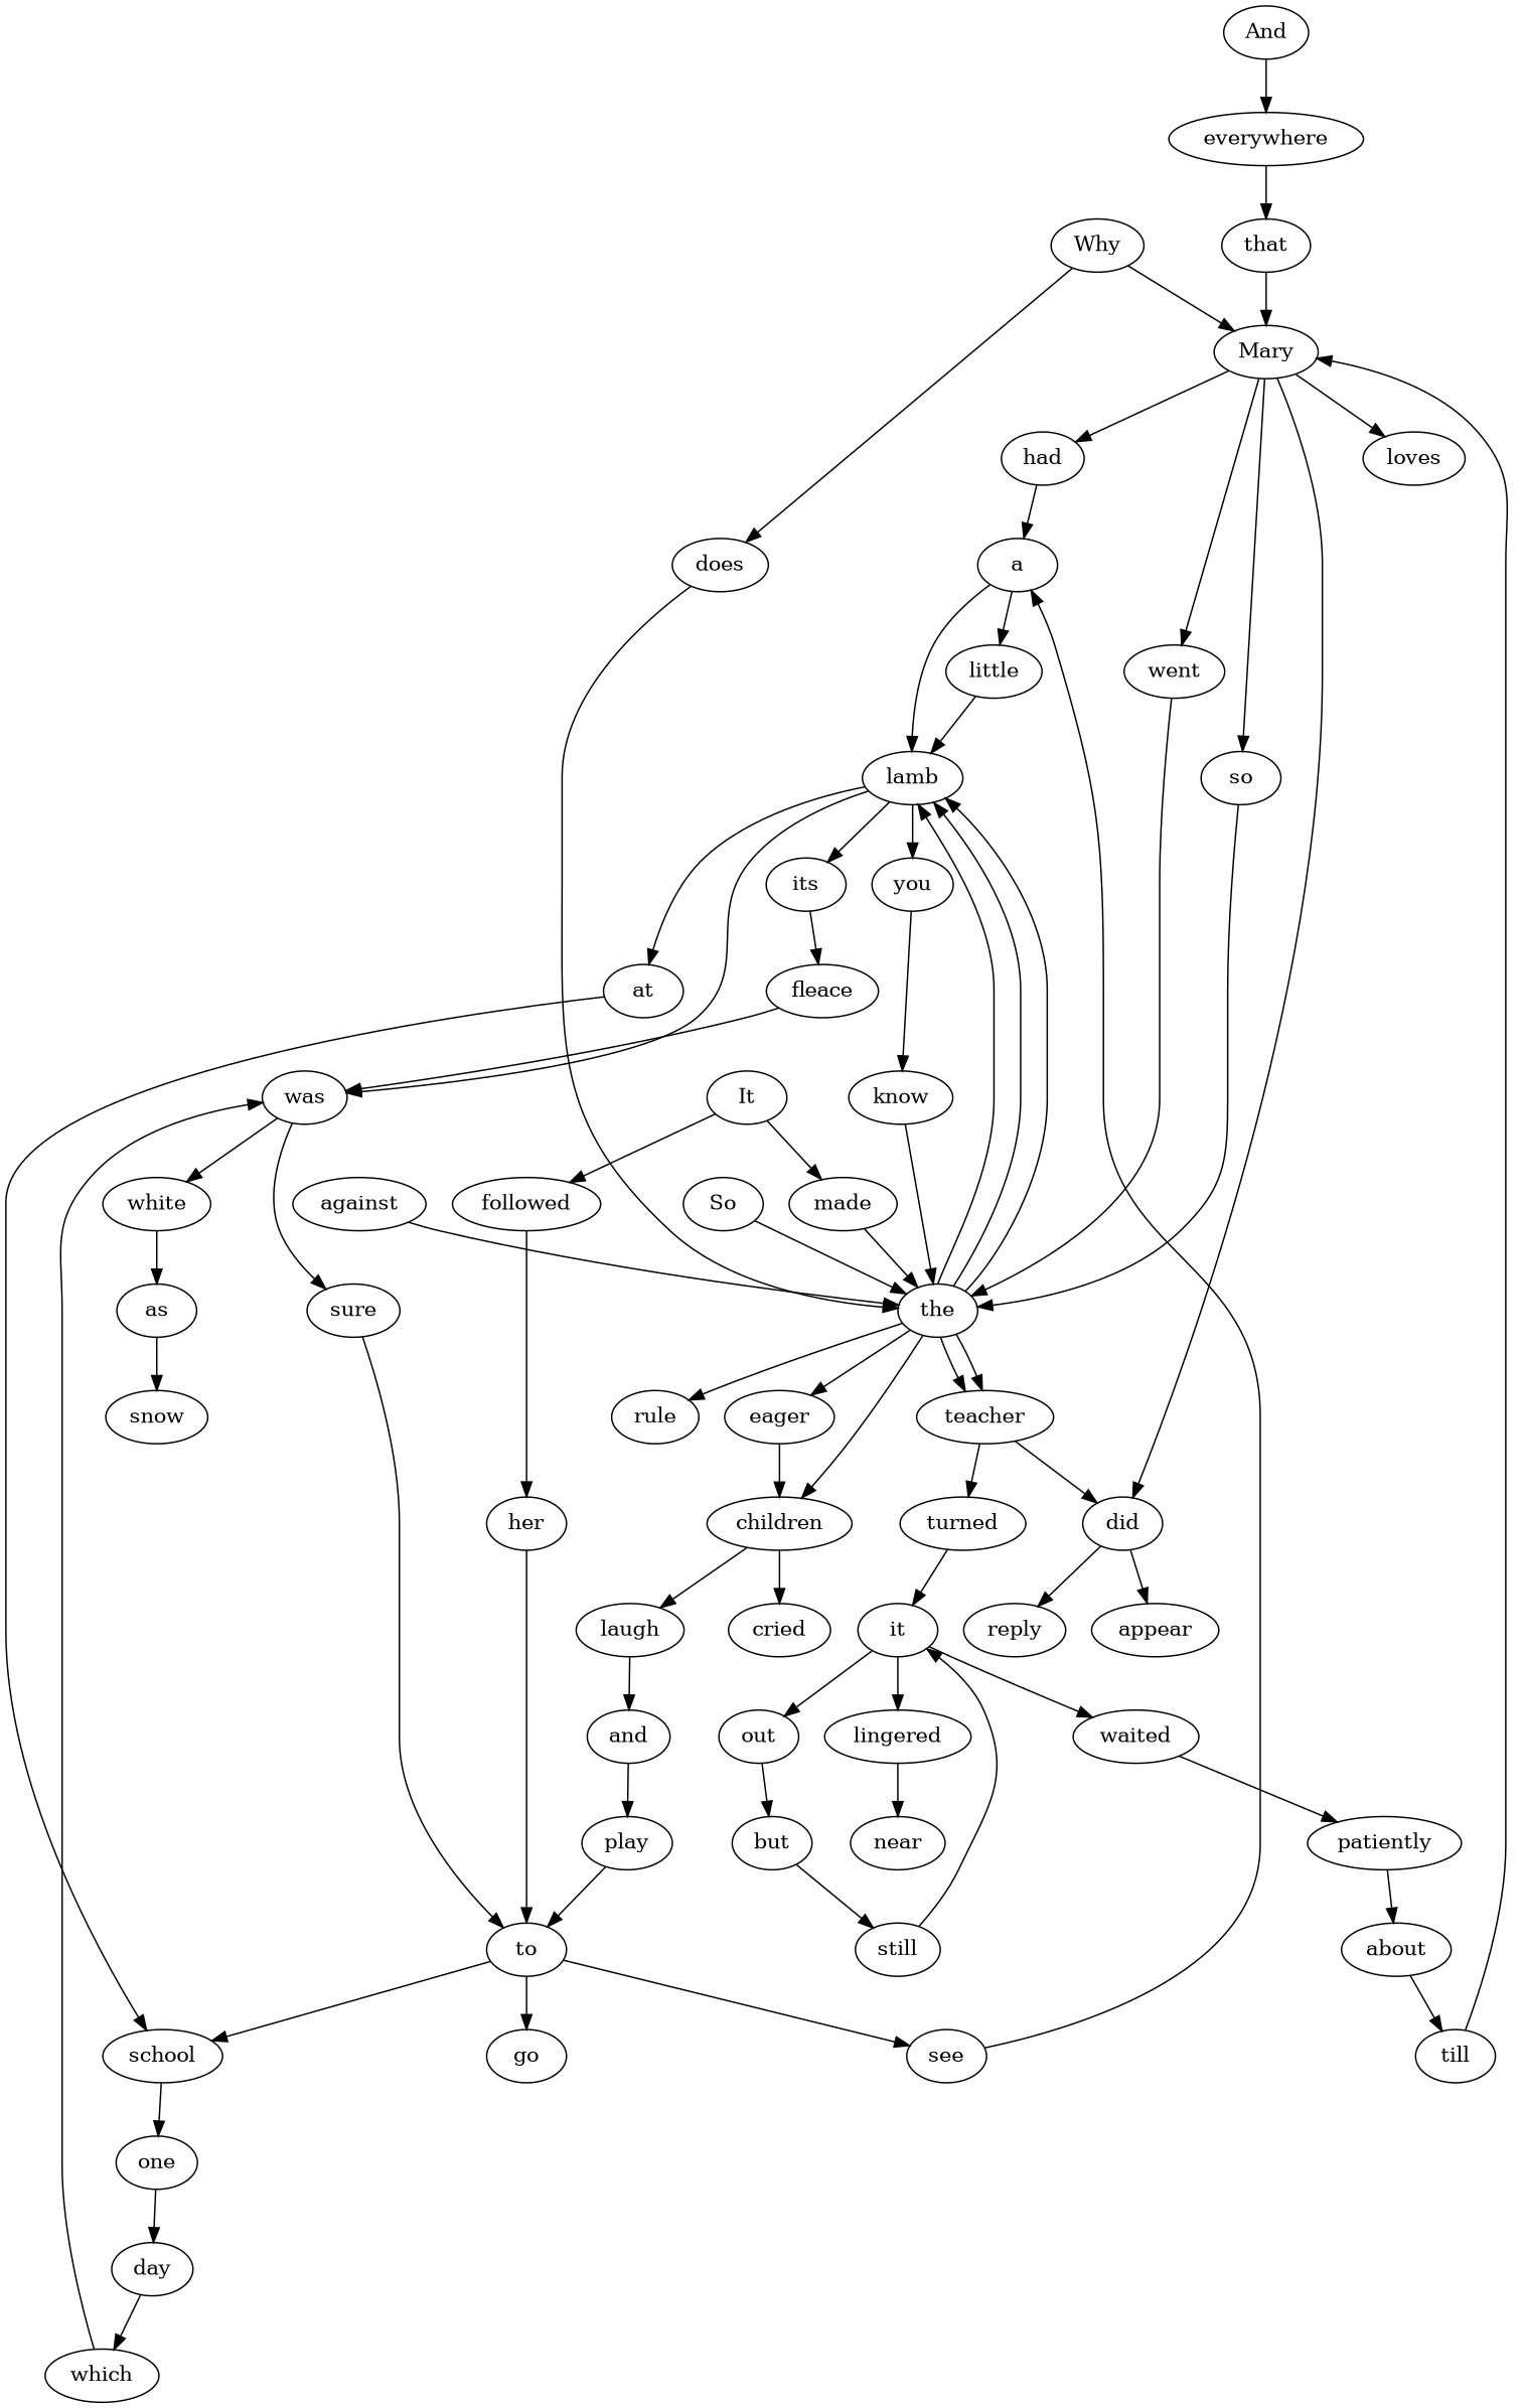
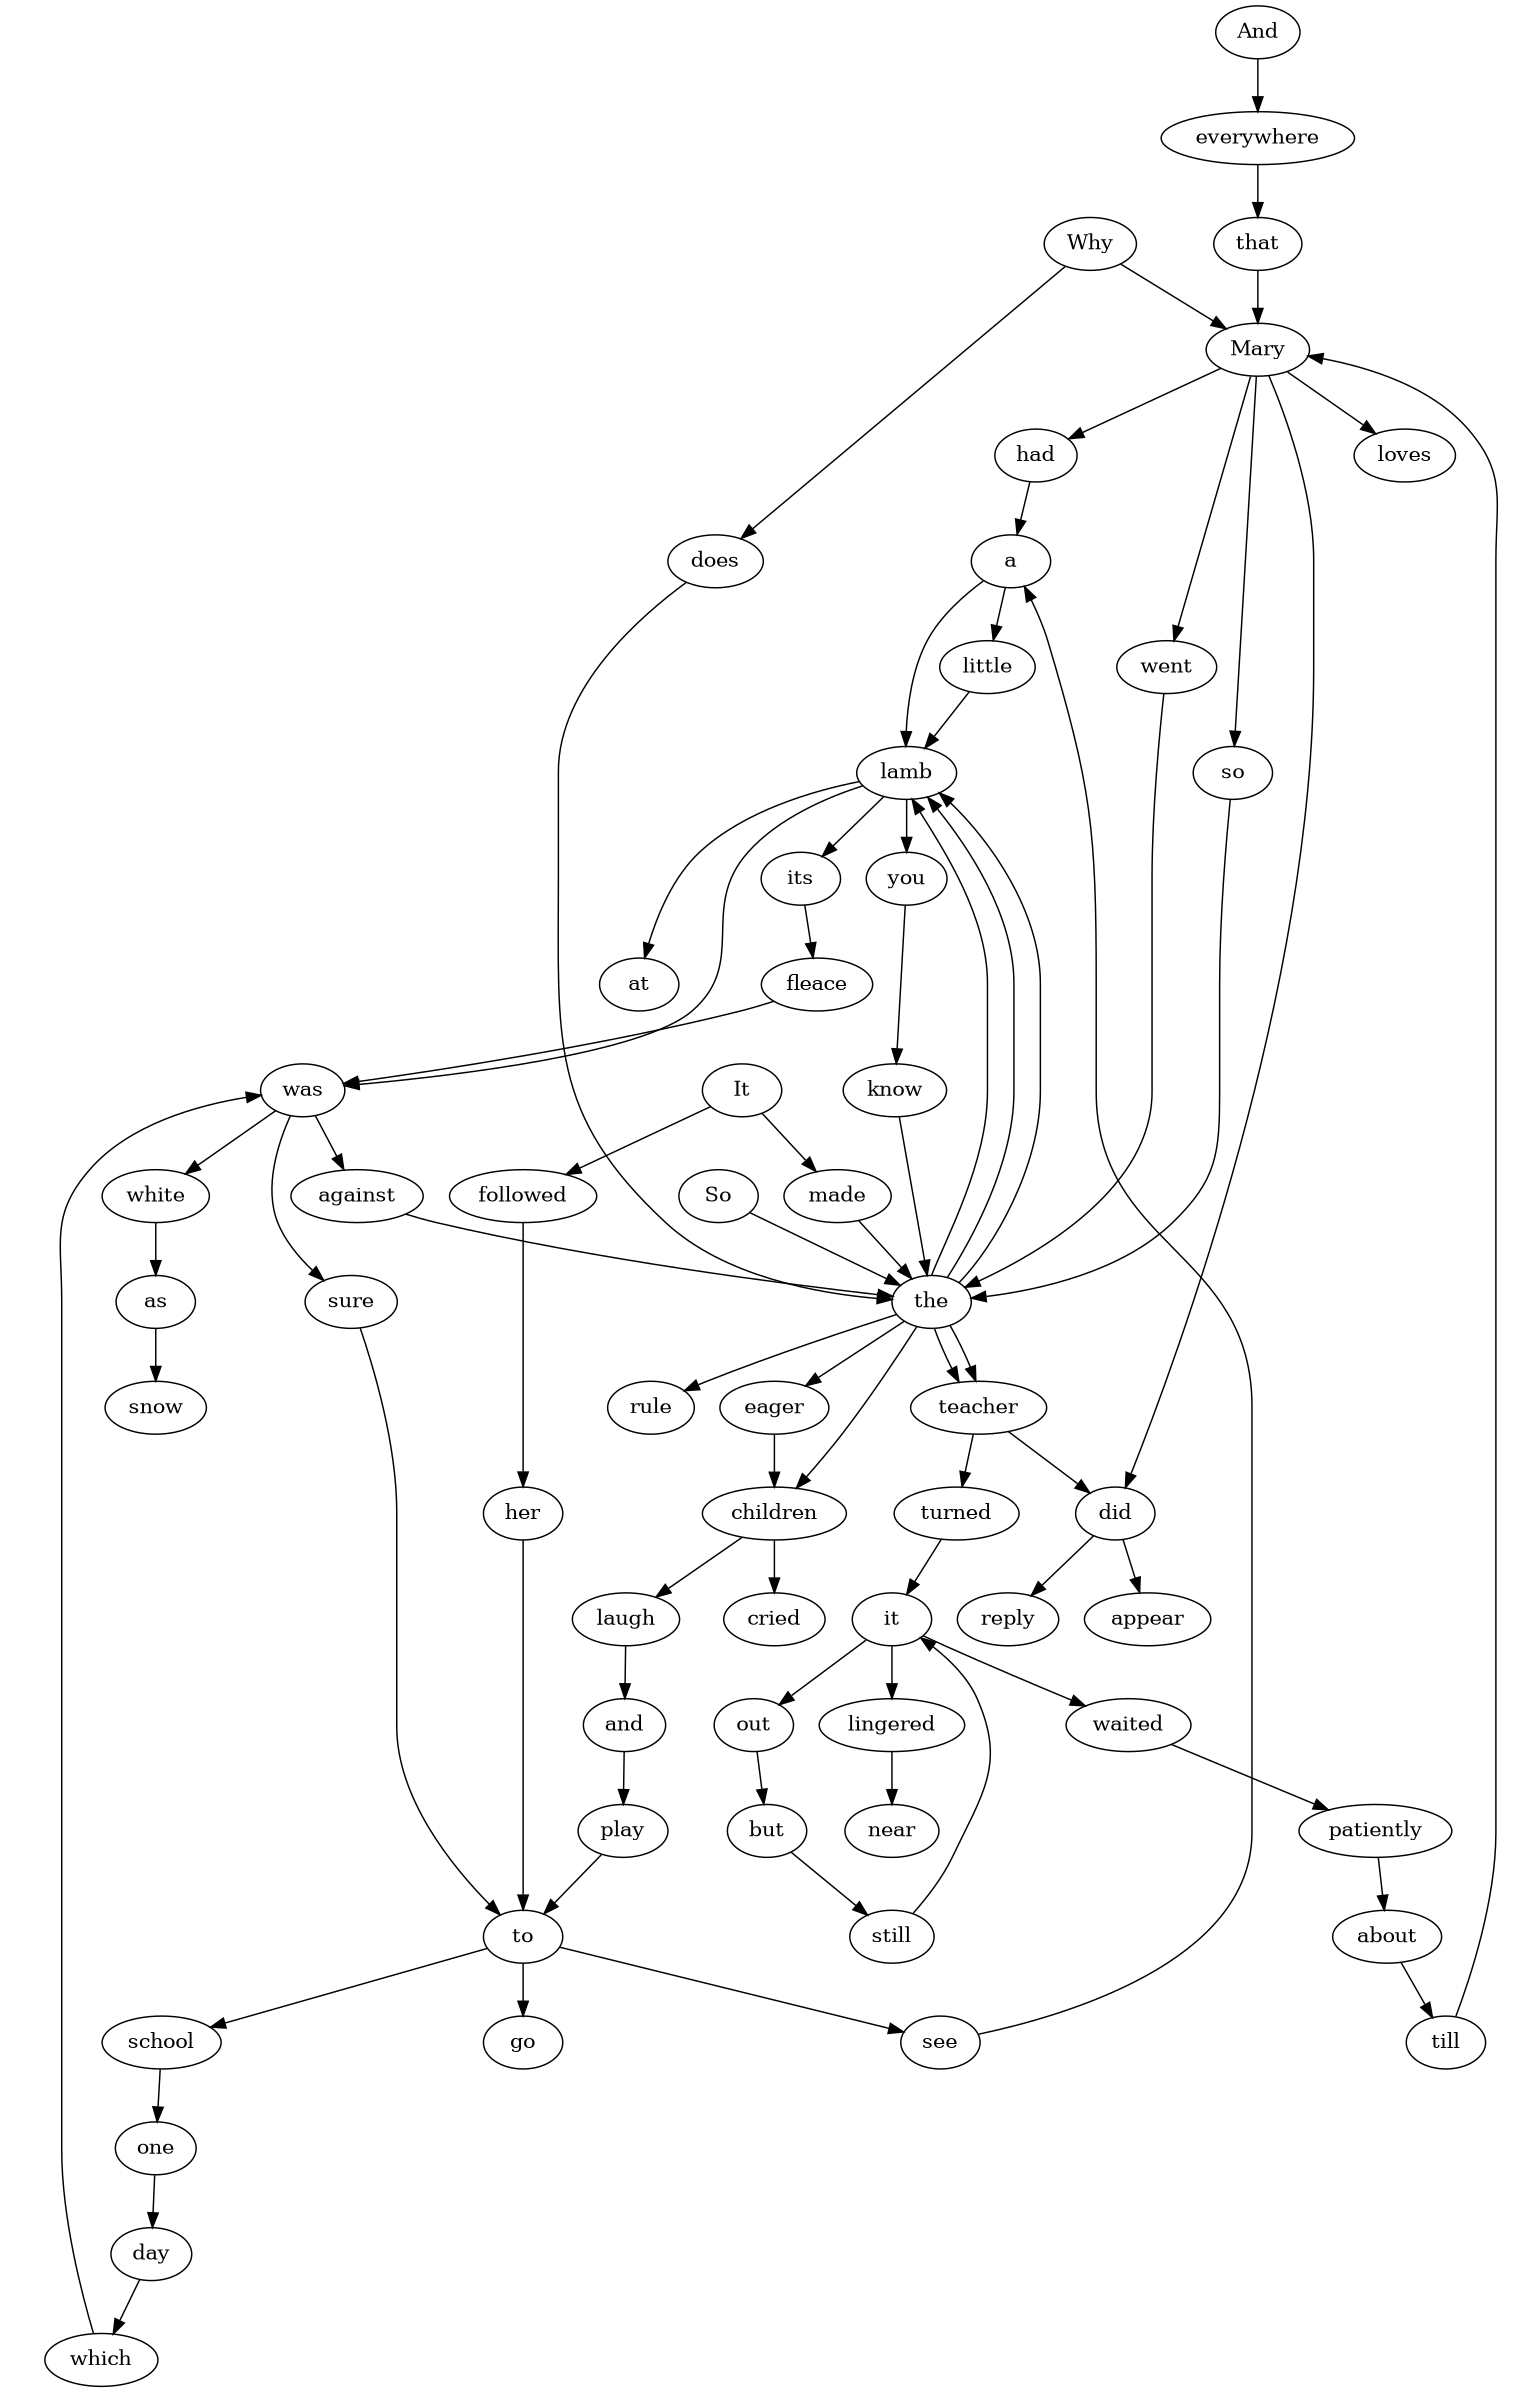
  digraph {
    Mary
    had
    went
    did
    so
    loves
    a
    the
    appear
    reply
    little
    lamb
    its
    was
    at
    you
    fleace
    white
    sure
    against
    school
    know
    as
    to
    snow
    And
    everywhere
    that
    rule
    children
    teacher
    eager
    laugh
    cried
    turned
    go
    see
    one
    It
    followed
    made
    her
    day
    which
    and
    play
    So
    it
    out
    lingered
    waited
    but
    near
    patiently
    still
    about
    till
    Why
    does
    Mary -> had
    Mary -> went
    Mary -> did
    Mary -> so
    Mary -> loves
    had -> a
    went -> the
    did -> appear
    did -> reply
    so -> the
    a -> little
    a -> lamb
    the -> lamb
    the -> lamb
    the -> lamb
    the -> rule
    the -> children
    the -> teacher
    the -> teacher
    the -> eager
    little -> lamb
    lamb -> its
    lamb -> was
    lamb -> at
    lamb -> you
    its -> fleace
    was -> white
    was -> sure
-   at -> school
+   was -> against
    you -> know
    fleace -> was
    white -> as
    sure -> to
    against -> the
    school -> one
    know -> the
    as -> snow
    to -> school
    to -> go
    to -> see
    And -> everywhere
    everywhere -> that
    that -> Mary
    children -> laugh
    children -> cried
    teacher -> did
    teacher -> turned
    eager -> children
    laugh -> and
    turned -> it
    see -> a
    one -> day
    It -> followed
    It -> made
    followed -> her
    made -> the
    her -> to
    day -> which
    which -> was
    and -> play
    play -> to
    So -> the
    it -> out
    it -> lingered
    it -> waited
    out -> but
    lingered -> near
    waited -> patiently
    but -> still
    patiently -> about
    still -> it
    about -> till
    till -> Mary
    Why -> Mary
    Why -> does
    does -> the
  }
